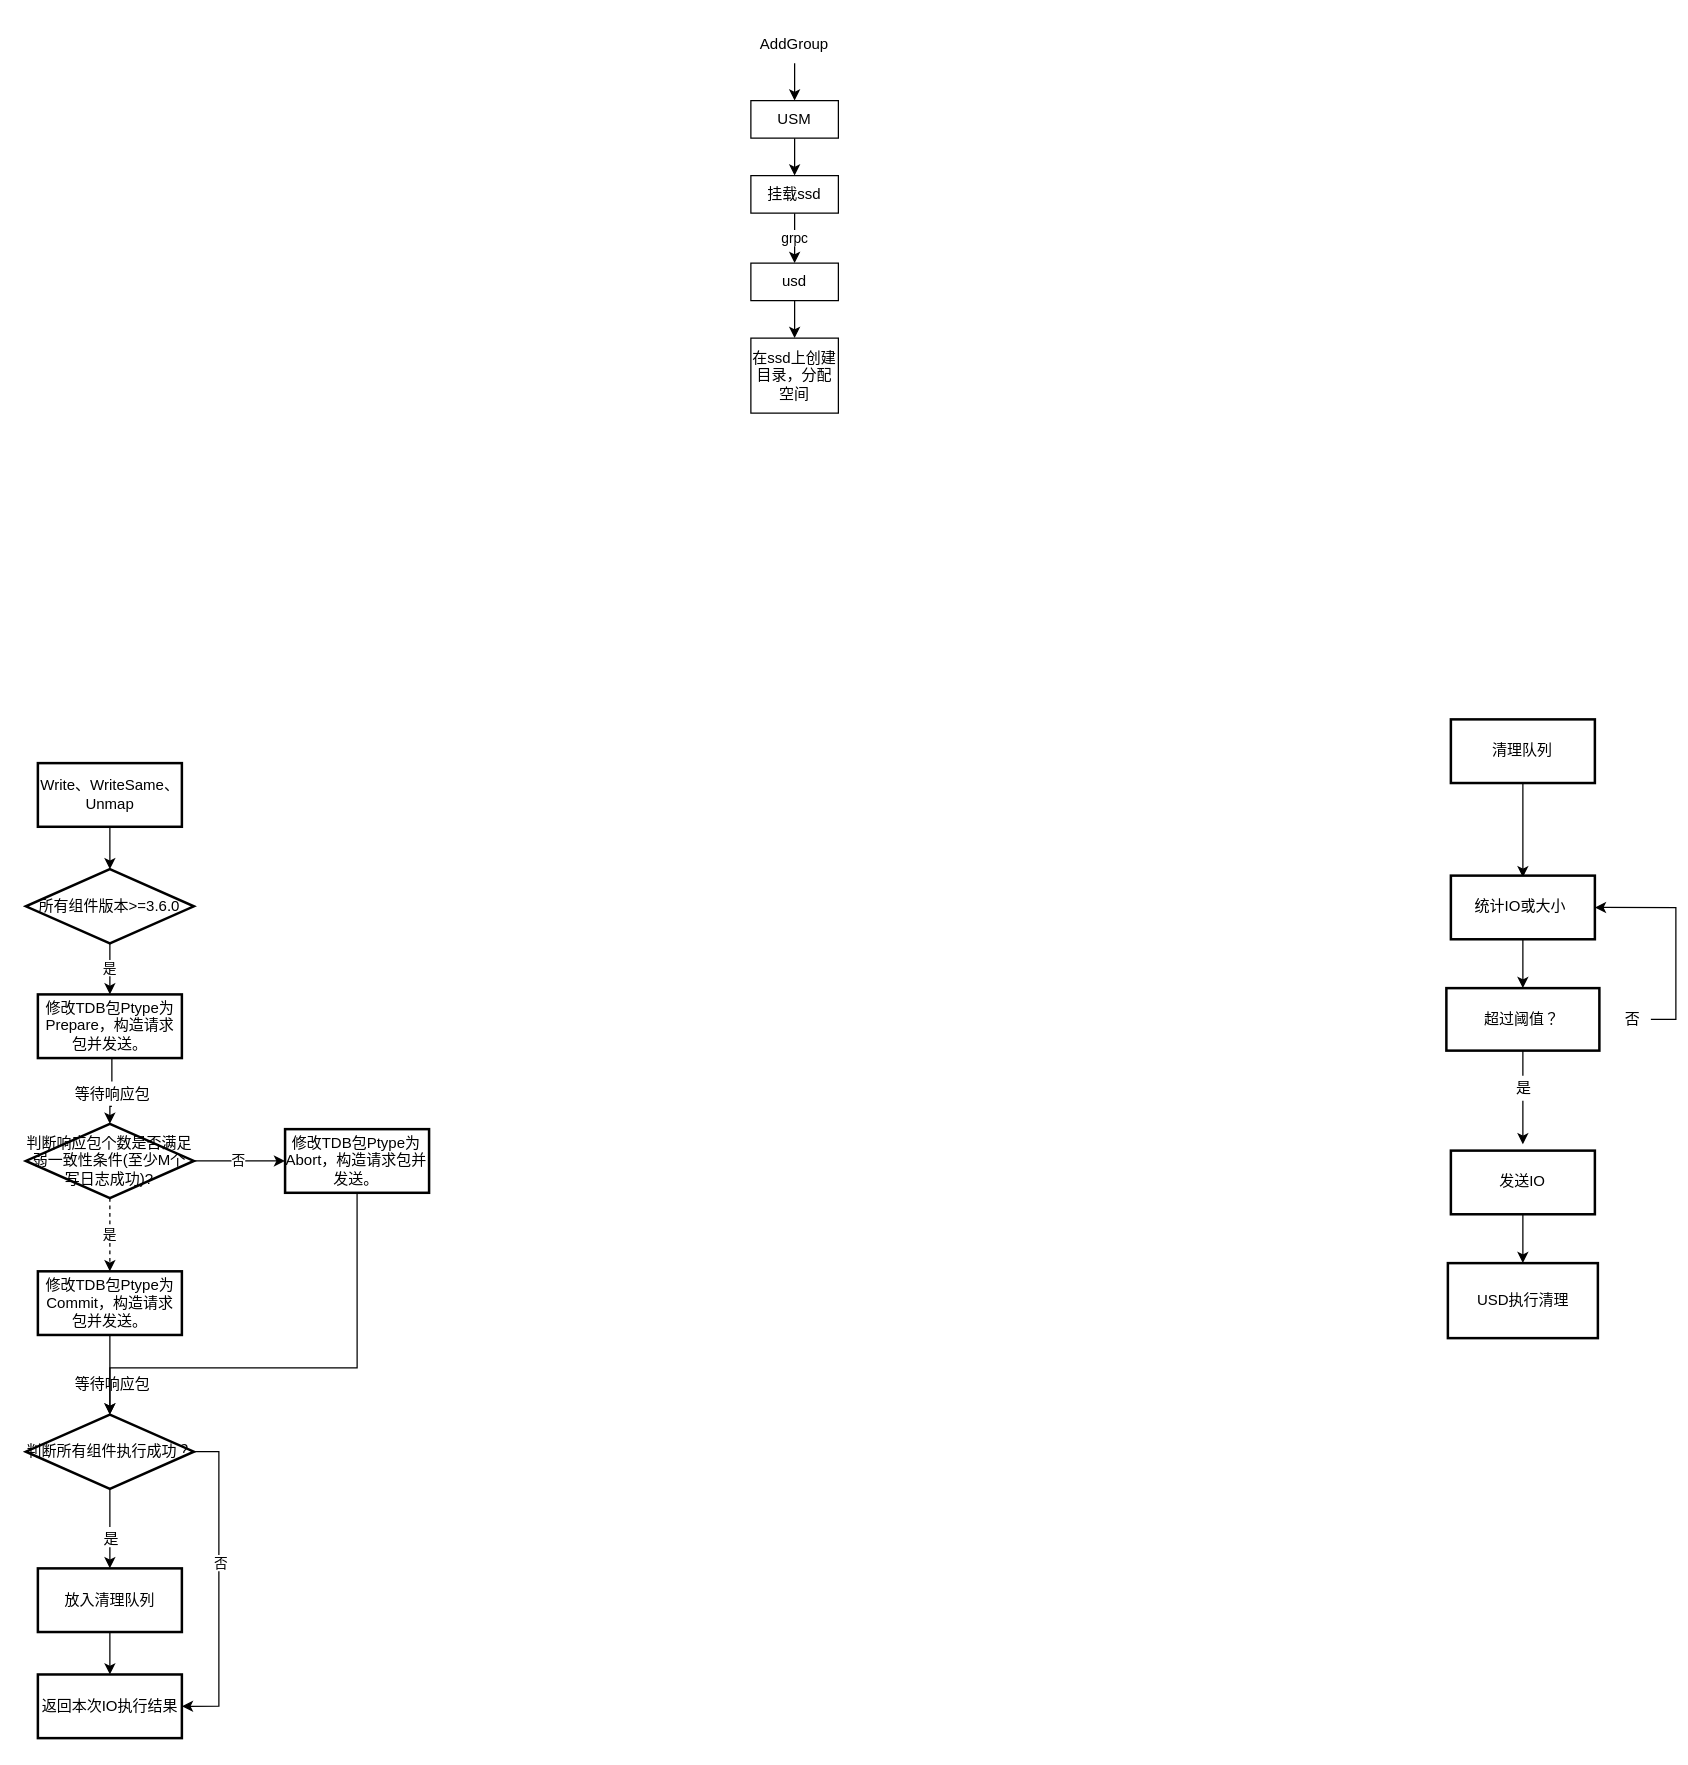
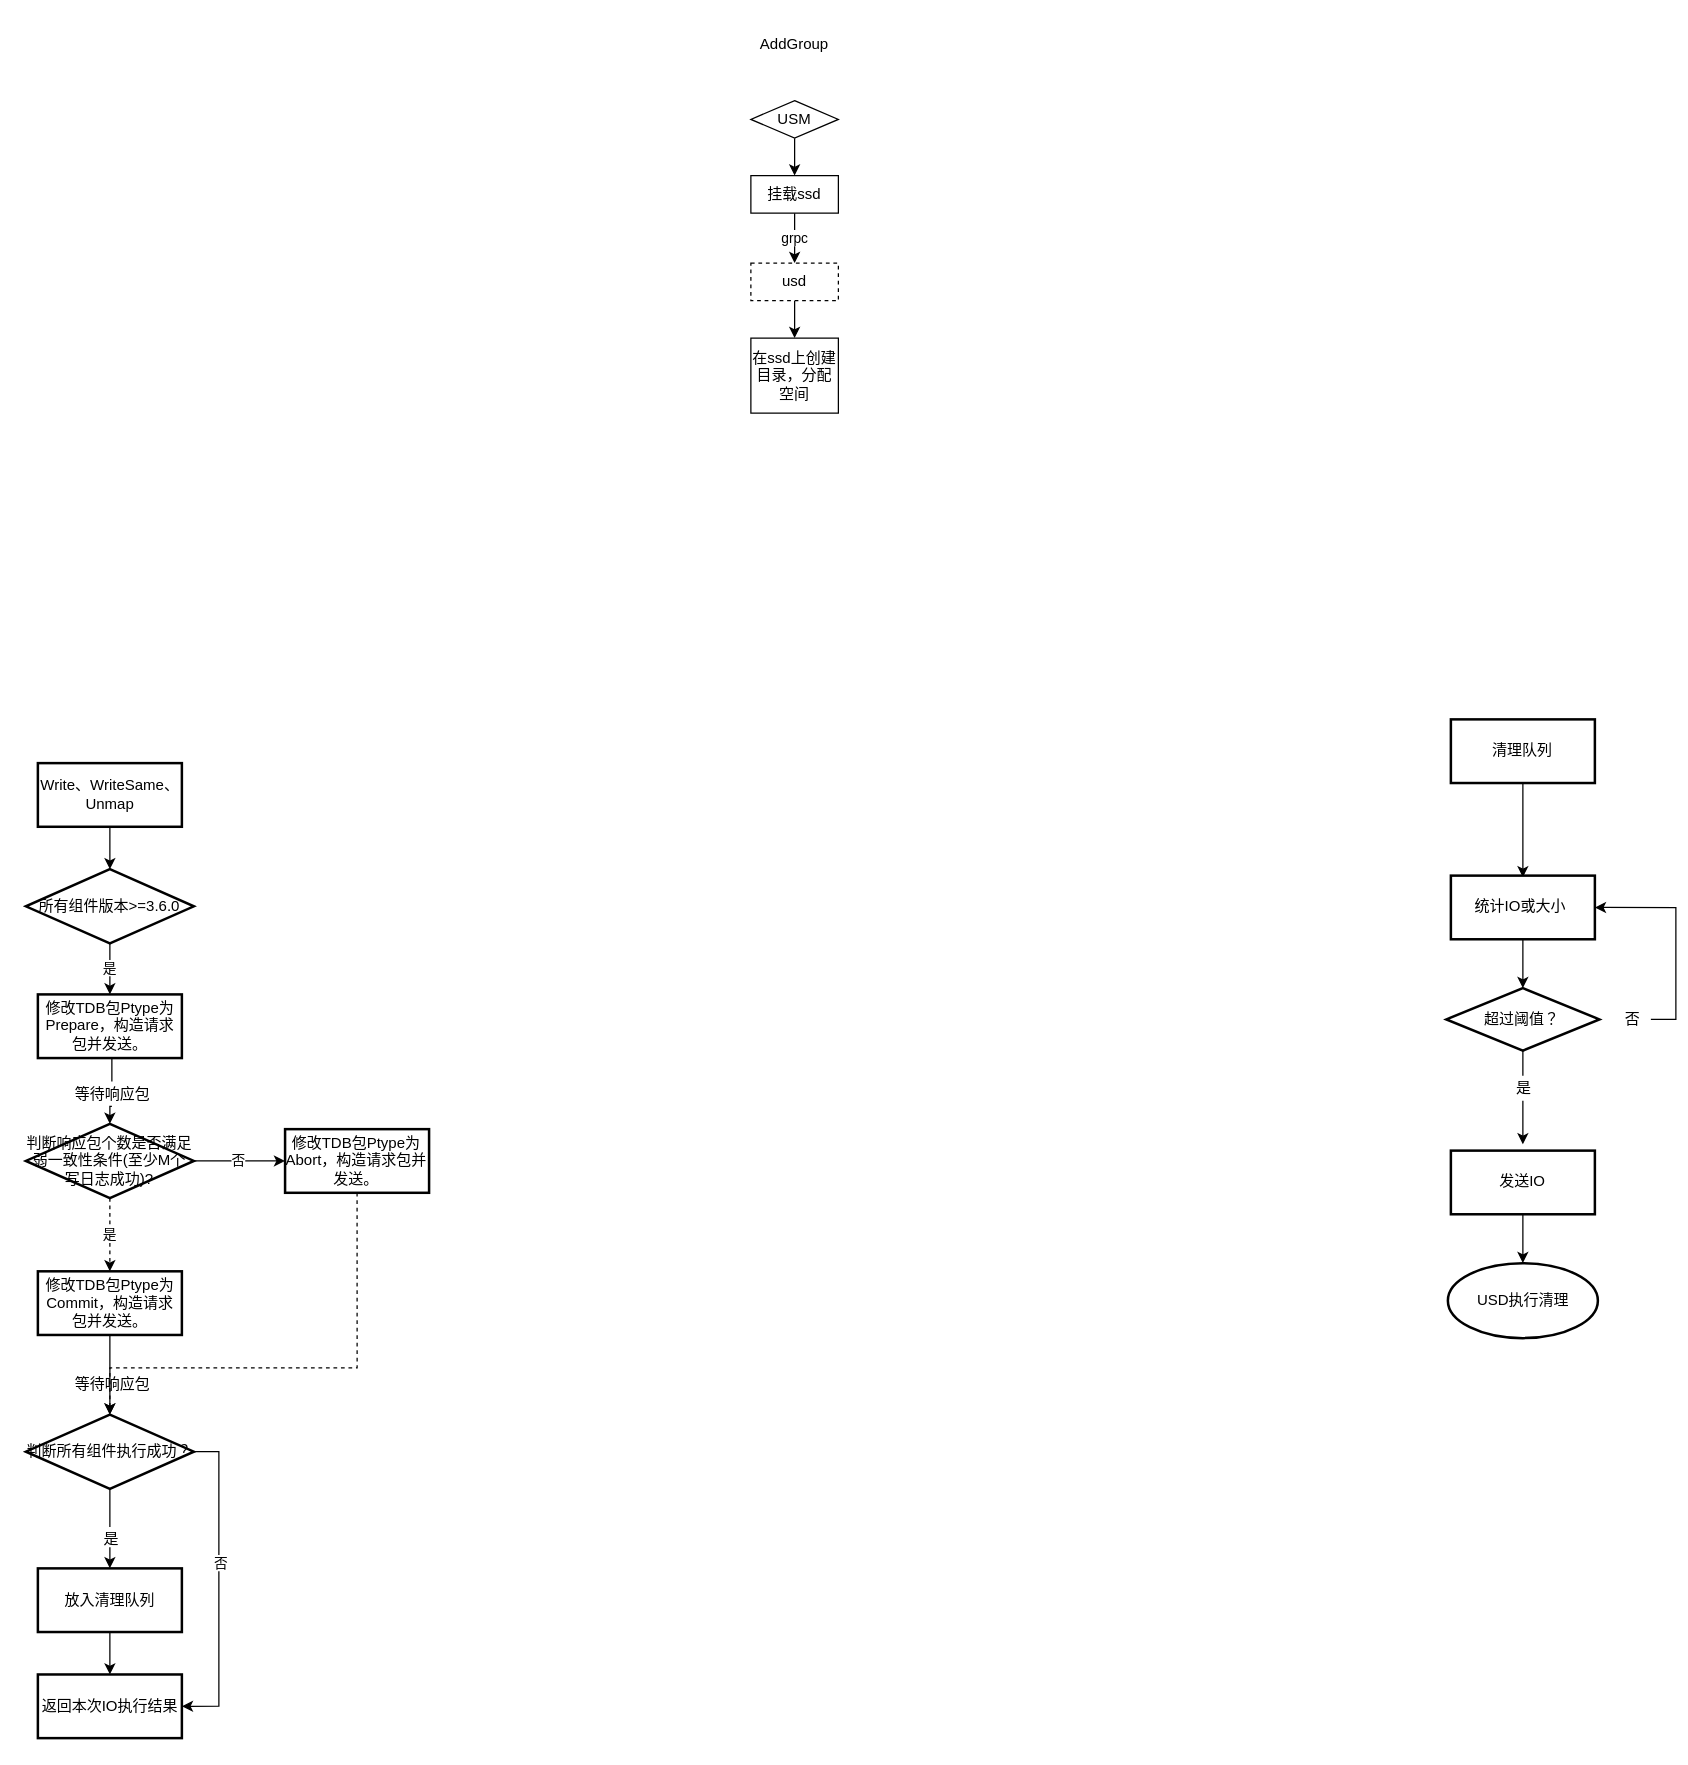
  <mxCell id="0" />
  <mxCell id="1" parent="0" />
  <mxCell id="2" style="edgeStyle=orthogonalEdgeStyle;rounded=0;orthogonalLoop=1;jettySize=auto;html=1;exitX=0.5;exitY=1;exitDx=0;exitDy=0;" parent="1" source="3" target="7" edge="1"><mxGeometry relative="1" as="geometry" /></mxCell>
- <mxCell id="3" value="USM" style="rounded=0;whiteSpace=wrap;html=1;" parent="1" vertex="1"><mxGeometry x="600" y="80" width="70" height="30" as="geometry" /></mxCell>
- <mxCell id="4" style="edgeStyle=orthogonalEdgeStyle;rounded=0;orthogonalLoop=1;jettySize=auto;html=1;exitX=0.5;exitY=1;exitDx=0;exitDy=0;entryX=0.5;entryY=0;entryDx=0;entryDy=0;" parent="1" source="5" target="3" edge="1"><mxGeometry relative="1" as="geometry" /></mxCell>
+ <mxCell id="3" value="USM" style="rhombus;whiteSpace=wrap;html=1;" parent="1" vertex="1"><mxGeometry x="600" y="80" width="70" height="30" as="geometry" /></mxCell>
  <mxCell id="5" value="AddGroup" style="text;html=1;strokeColor=none;fillColor=none;align=center;verticalAlign=middle;whiteSpace=wrap;rounded=0;" parent="1" vertex="1"><mxGeometry x="605" y="20" width="60" height="30" as="geometry" /></mxCell>
  <mxCell id="6" value="grpc" style="edgeStyle=orthogonalEdgeStyle;rounded=0;orthogonalLoop=1;jettySize=auto;html=1;exitX=0.5;exitY=1;exitDx=0;exitDy=0;entryX=0.5;entryY=0;entryDx=0;entryDy=0;" parent="1" source="7" target="9" edge="1"><mxGeometry relative="1" as="geometry" /></mxCell>
  <mxCell id="7" value="挂载ssd" style="rounded=0;whiteSpace=wrap;html=1;" parent="1" vertex="1"><mxGeometry x="600" y="140" width="70" height="30" as="geometry" /></mxCell>
  <mxCell id="8" style="edgeStyle=orthogonalEdgeStyle;rounded=0;orthogonalLoop=1;jettySize=auto;html=1;exitX=0.5;exitY=1;exitDx=0;exitDy=0;entryX=0.5;entryY=0;entryDx=0;entryDy=0;" parent="1" source="9" target="10" edge="1"><mxGeometry relative="1" as="geometry" /></mxCell>
- <mxCell id="9" value="usd" style="rounded=0;whiteSpace=wrap;html=1;" parent="1" vertex="1"><mxGeometry x="600" y="210" width="70" height="30" as="geometry" /></mxCell>
+ <mxCell id="9" value="usd" style="rounded=0;whiteSpace=wrap;html=1;dashed=1;" parent="1" vertex="1"><mxGeometry x="600" y="210" width="70" height="30" as="geometry" /></mxCell>
  <mxCell id="10" value="在ssd上创建目录，分配空间" style="rounded=0;whiteSpace=wrap;html=1;" parent="1" vertex="1"><mxGeometry x="600" y="270" width="70" height="60" as="geometry" /></mxCell>
  <mxCell id="11" value="" style="edgeStyle=orthogonalEdgeStyle;rounded=0;orthogonalLoop=1;jettySize=auto;html=1;" parent="1" source="12" edge="1"><mxGeometry relative="1" as="geometry"><mxPoint x="1217.6" y="701.388" as="targetPoint" /></mxGeometry></mxCell>
  <mxCell id="12" value="清理队列" style="whiteSpace=wrap;html=1;strokeWidth=2;" parent="1" vertex="1"><mxGeometry x="1160" y="575" width="115.2" height="50.925" as="geometry" /></mxCell>
  <mxCell id="13" value="" style="edgeStyle=orthogonalEdgeStyle;rounded=0;orthogonalLoop=1;jettySize=auto;html=1;" parent="1" source="14" target="17" edge="1"><mxGeometry relative="1" as="geometry" /></mxCell>
  <mxCell id="14" value="统计IO或大小&amp;nbsp;" style="whiteSpace=wrap;html=1;strokeWidth=2;" parent="1" vertex="1"><mxGeometry x="1160" y="700" width="115.2" height="50.925" as="geometry" /></mxCell>
  <mxCell id="15" value="" style="edgeStyle=orthogonalEdgeStyle;rounded=0;orthogonalLoop=1;jettySize=auto;html=1;startArrow=none;" parent="1" source="21" edge="1"><mxGeometry relative="1" as="geometry"><mxPoint x="1217.6" y="915" as="targetPoint" /></mxGeometry></mxCell>
  <mxCell id="16" style="edgeStyle=orthogonalEdgeStyle;rounded=0;orthogonalLoop=1;jettySize=auto;html=1;exitX=1;exitY=0.5;exitDx=0;exitDy=0;entryX=1;entryY=0.5;entryDx=0;entryDy=0;startArrow=none;" parent="1" source="20" target="14" edge="1"><mxGeometry relative="1" as="geometry"><Array as="points" /></mxGeometry></mxCell>
- <mxCell id="17" value="超过阈值？" style="whiteSpace=wrap;html=1;strokeWidth=2;rounded=0;" parent="1" vertex="1"><mxGeometry x="1156.4" y="790" width="122.4" height="50" as="geometry" /></mxCell>
+ <mxCell id="17" value="超过阈值？" style="rhombus;whiteSpace=wrap;html=1;strokeWidth=2;" parent="1" vertex="1"><mxGeometry x="1156.4" y="790" width="122.4" height="50" as="geometry" /></mxCell>
  <mxCell id="18" value="" style="edgeStyle=orthogonalEdgeStyle;rounded=0;orthogonalLoop=1;jettySize=auto;html=1;" parent="1" source="19" target="23" edge="1"><mxGeometry relative="1" as="geometry" /></mxCell>
  <mxCell id="19" value="发送IO" style="whiteSpace=wrap;html=1;strokeWidth=2;" parent="1" vertex="1"><mxGeometry x="1160" y="920" width="115.2" height="50.925" as="geometry" /></mxCell>
  <mxCell id="20" value="否" style="text;html=1;align=center;verticalAlign=middle;resizable=0;points=[];autosize=1;strokeColor=none;fillColor=none;" parent="1" vertex="1"><mxGeometry x="1290" y="805" width="30" height="20" as="geometry" /></mxCell>
  <mxCell id="21" value="是" style="text;html=1;align=center;verticalAlign=middle;resizable=0;points=[];autosize=1;strokeColor=none;fillColor=none;" parent="1" vertex="1"><mxGeometry x="1202.6" y="860" width="30" height="20" as="geometry" /></mxCell>
  <mxCell id="22" value="" style="edgeStyle=orthogonalEdgeStyle;rounded=0;orthogonalLoop=1;jettySize=auto;html=1;endArrow=none;" parent="1" source="17" target="21" edge="1"><mxGeometry relative="1" as="geometry"><mxPoint x="1217.6" y="840" as="sourcePoint" /><mxPoint x="1217.6" y="915" as="targetPoint" /></mxGeometry></mxCell>
- <mxCell id="23" value="USD执行清理" style="whiteSpace=wrap;html=1;strokeWidth=2;" parent="1" vertex="1"><mxGeometry x="1157.6" y="1009.998" width="120" height="60" as="geometry" /></mxCell>
+ <mxCell id="23" value="USD执行清理" style="ellipse;whiteSpace=wrap;html=1;strokeWidth=2;" parent="1" vertex="1"><mxGeometry x="1157.6" y="1009.998" width="120" height="60" as="geometry" /></mxCell>
  <mxCell id="24" value="&lt;span style=&quot;&quot;&gt;所有组件版本&amp;gt;=3.6.0&lt;/span&gt;" style="strokeWidth=2;html=1;shape=mxgraph.flowchart.decision;whiteSpace=wrap;" parent="1" vertex="1"><mxGeometry x="20" y="694.875" width="134.4" height="59.412" as="geometry" /></mxCell>
  <mxCell id="25" style="edgeStyle=orthogonalEdgeStyle;rounded=0;orthogonalLoop=1;jettySize=auto;html=1;exitX=0.5;exitY=1;exitDx=0;exitDy=0;entryX=0.5;entryY=0;entryDx=0;entryDy=0;startArrow=none;" parent="1" source="30" edge="1"><mxGeometry relative="1" as="geometry"><mxPoint x="87.2" y="898.575" as="targetPoint" /></mxGeometry></mxCell>
  <mxCell id="26" value="修改TDB包Ptype为Prepare，构造请求包并发送。" style="whiteSpace=wrap;html=1;strokeWidth=2;" parent="1" vertex="1"><mxGeometry x="29.6" y="795.027" width="115.2" height="50.925" as="geometry" /></mxCell>
  <mxCell id="27" value="是" style="edgeStyle=orthogonalEdgeStyle;rounded=0;orthogonalLoop=1;jettySize=auto;html=1;" parent="1" source="24" target="26" edge="1"><mxGeometry relative="1" as="geometry" /></mxCell>
  <mxCell id="28" style="edgeStyle=orthogonalEdgeStyle;rounded=0;orthogonalLoop=1;jettySize=auto;html=1;entryX=0.5;entryY=0;entryDx=0;entryDy=0;entryPerimeter=0;" parent="1" source="29" edge="1"><mxGeometry relative="1" as="geometry"><mxPoint x="87.2" y="694.875" as="targetPoint" /></mxGeometry></mxCell>
  <mxCell id="29" value="Write、WriteSame、Unmap" style="whiteSpace=wrap;html=1;strokeWidth=2;" parent="1" vertex="1"><mxGeometry x="29.6" y="610" width="115.2" height="50.925" as="geometry" /></mxCell>
  <mxCell id="30" value="等待响应包" style="text;html=1;align=center;verticalAlign=middle;resizable=0;points=[];autosize=1;strokeColor=none;fillColor=none;" parent="1" vertex="1"><mxGeometry x="48.8" y="864.625" width="80" height="20" as="geometry" /></mxCell>
  <mxCell id="31" value="" style="edgeStyle=orthogonalEdgeStyle;rounded=0;orthogonalLoop=1;jettySize=auto;html=1;exitX=0.5;exitY=1;exitDx=0;exitDy=0;entryX=0.5;entryY=0;entryDx=0;entryDy=0;endArrow=none;" parent="1" source="26" target="30" edge="1"><mxGeometry relative="1" as="geometry"><mxPoint x="87.2" y="924.037" as="targetPoint" /><mxPoint x="87.2" y="868.868" as="sourcePoint" /></mxGeometry></mxCell>
  <mxCell id="32" value="否" style="edgeStyle=orthogonalEdgeStyle;rounded=0;orthogonalLoop=1;jettySize=auto;html=1;exitX=1;exitY=0.5;exitDx=0;exitDy=0;exitPerimeter=0;entryX=0;entryY=0.5;entryDx=0;entryDy=0;" parent="1" source="33" target="36" edge="1"><mxGeometry relative="1" as="geometry" /></mxCell>
  <mxCell id="33" value="判断响应包个数是否满足弱一致性条件(至少M个写日志成功)?" style="strokeWidth=2;html=1;shape=mxgraph.flowchart.decision;whiteSpace=wrap;" parent="1" vertex="1"><mxGeometry x="20" y="898.575" width="134.4" height="59.412" as="geometry" /></mxCell>
  <mxCell id="34" value="修改TDB包Ptype为Commit，构造请求包并发送。" style="whiteSpace=wrap;html=1;strokeWidth=2;" parent="1" vertex="1"><mxGeometry x="29.6" y="1016.551" width="115.2" height="50.925" as="geometry" /></mxCell>
  <mxCell id="35" value="是" style="edgeStyle=orthogonalEdgeStyle;rounded=0;orthogonalLoop=1;jettySize=auto;html=1;dashed=1;" parent="1" source="33" target="34" edge="1"><mxGeometry relative="1" as="geometry" /></mxCell>
  <mxCell id="36" value="修改TDB包Ptype为Abort，构造请求包并发送。" style="whiteSpace=wrap;html=1;strokeWidth=2;" parent="1" vertex="1"><mxGeometry x="227.36" y="902.818" width="115.2" height="50.925" as="geometry" /></mxCell>
  <mxCell id="37" style="edgeStyle=orthogonalEdgeStyle;rounded=0;orthogonalLoop=1;jettySize=auto;html=1;exitX=0.5;exitY=1;exitDx=0;exitDy=0;exitPerimeter=0;startArrow=none;" parent="1" edge="1"><mxGeometry relative="1" as="geometry"><mxPoint x="87.2" y="1254.2" as="targetPoint" /><mxPoint x="87.2" y="1237.225" as="sourcePoint" /></mxGeometry></mxCell>
  <mxCell id="38" value="判断所有组件执行成功？" style="strokeWidth=2;html=1;shape=mxgraph.flowchart.decision;whiteSpace=wrap;" parent="1" vertex="1"><mxGeometry x="20" y="1131.132" width="134.4" height="59.412" as="geometry" /></mxCell>
  <mxCell id="39" style="edgeStyle=orthogonalEdgeStyle;rounded=0;orthogonalLoop=1;jettySize=auto;html=1;exitX=0.5;exitY=1;exitDx=0;exitDy=0;entryX=0.5;entryY=0;entryDx=0;entryDy=0;entryPerimeter=0;" parent="1" source="34" target="38" edge="1"><mxGeometry relative="1" as="geometry" /></mxCell>
- <mxCell id="40" style="edgeStyle=orthogonalEdgeStyle;rounded=0;orthogonalLoop=1;jettySize=auto;html=1;exitX=0.5;exitY=1;exitDx=0;exitDy=0;entryX=0.5;entryY=0;entryDx=0;entryDy=0;entryPerimeter=0;" parent="1" source="36" target="38" edge="1"><mxGeometry relative="1" as="geometry"><Array as="points"><mxPoint x="284.96" y="1093.787" /><mxPoint x="87.2" y="1093.787" /></Array></mxGeometry></mxCell>
+ <mxCell id="40" style="edgeStyle=orthogonalEdgeStyle;rounded=0;orthogonalLoop=1;jettySize=auto;html=1;exitX=0.5;exitY=1;exitDx=0;exitDy=0;entryX=0.5;entryY=0;entryDx=0;entryDy=0;entryPerimeter=0;dashed=1;" parent="1" source="36" target="38" edge="1"><mxGeometry relative="1" as="geometry"><Array as="points"><mxPoint x="284.96" y="1093.787" /><mxPoint x="87.2" y="1093.787" /></Array></mxGeometry></mxCell>
  <mxCell id="41" value="等待响应包" style="text;html=1;align=center;verticalAlign=middle;resizable=0;points=[];autosize=1;strokeColor=none;fillColor=none;" parent="1" vertex="1"><mxGeometry x="48.8" y="1097.182" width="80" height="20" as="geometry" /></mxCell>
  <mxCell id="42" value="放入清理队列" style="whiteSpace=wrap;html=1;strokeWidth=2;" parent="1" vertex="1"><mxGeometry x="29.6" y="1254.2" width="115.2" height="50.925" as="geometry" /></mxCell>
  <mxCell id="43" value="是" style="text;html=1;align=center;verticalAlign=middle;resizable=0;points=[];autosize=1;strokeColor=none;fillColor=none;" parent="1" vertex="1"><mxGeometry x="72.8" y="1221.099" width="30" height="20" as="geometry" /></mxCell>
  <mxCell id="44" value="" style="edgeStyle=orthogonalEdgeStyle;rounded=0;orthogonalLoop=1;jettySize=auto;html=1;exitX=0.5;exitY=1;exitDx=0;exitDy=0;exitPerimeter=0;endArrow=none;" parent="1" source="38" edge="1"><mxGeometry relative="1" as="geometry"><mxPoint x="87.2" y="1221.099" as="targetPoint" /><mxPoint x="87.2" y="1195.637" as="sourcePoint" /></mxGeometry></mxCell>
  <mxCell id="45" value="返回本次IO执行结果" style="whiteSpace=wrap;html=1;strokeWidth=2;" parent="1" vertex="1"><mxGeometry x="29.6" y="1339.075" width="115.2" height="50.925" as="geometry" /></mxCell>
  <mxCell id="46" style="edgeStyle=orthogonalEdgeStyle;rounded=0;orthogonalLoop=1;jettySize=auto;html=1;exitX=1;exitY=0.5;exitDx=0;exitDy=0;exitPerimeter=0;entryX=1;entryY=0.5;entryDx=0;entryDy=0;" parent="1" source="38" target="45" edge="1"><mxGeometry relative="1" as="geometry" /></mxCell>
  <mxCell id="47" value="否" style="edgeLabel;html=1;align=center;verticalAlign=middle;resizable=0;points=[];" parent="46" vertex="1" connectable="0"><mxGeometry x="-0.138" y="1" relative="1" as="geometry"><mxPoint as="offset" /></mxGeometry></mxCell>
  <mxCell id="48" style="edgeStyle=orthogonalEdgeStyle;rounded=0;orthogonalLoop=1;jettySize=auto;html=1;exitX=0.5;exitY=1;exitDx=0;exitDy=0;entryX=0.5;entryY=0;entryDx=0;entryDy=0;" parent="1" source="42" target="45" edge="1"><mxGeometry relative="1" as="geometry" /></mxCell>
